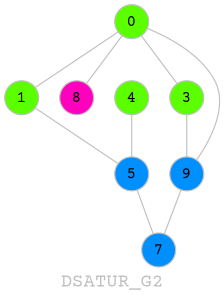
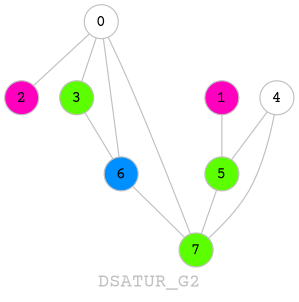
  graph {
    fontcolor=grey
    fontname="Courier Prime"
    fontsize=16
    label=DSATUR_G2
    node [color=grey fillcolor="#ffffff" fixedsize=true fontname="Courier Prime" fontsize=14 shape=circle style=filled]
    edge [arrowsize=0.7 color=grey fontcolor=grey fontname="Courier Prime" fontsize=12]
-   0 [fillcolor="#5cff00" width=0.4]
-   1 [fillcolor="#5cff00" width=0.4]
-   2 [fillcolor="#ff00bf" width=0.4 label=8]
+   0 [width=0.4]
+   1 [fillcolor="#ff00bf" width=0.4]
+   2 [fillcolor="#ff00bf" width=0.4]
    3 [fillcolor="#5cff00" width=0.4]
-   6 [fillcolor="#008fff" width=0.4 label=9]
-   5 [fillcolor="#008fff" width=0.4]
-   7 [fillcolor="#008fff" width=0.4]
-   4 [fillcolor="#5cff00" width=0.4]
-   0 -- 1
+   6 [fillcolor="#008fff" width=0.4]
+   5 [fillcolor="#5cff00" width=0.4]
+   7 [fillcolor="#5cff00" width=0.4]
+   4 [width=0.4]
+   0 -- 7
    0 -- 2
    0 -- 3
    0 -- 6
    1 -- 5
    3 -- 6
    6 -- 7
    5 -- 7
    4 -- 5
+   4 -- 7
  }
